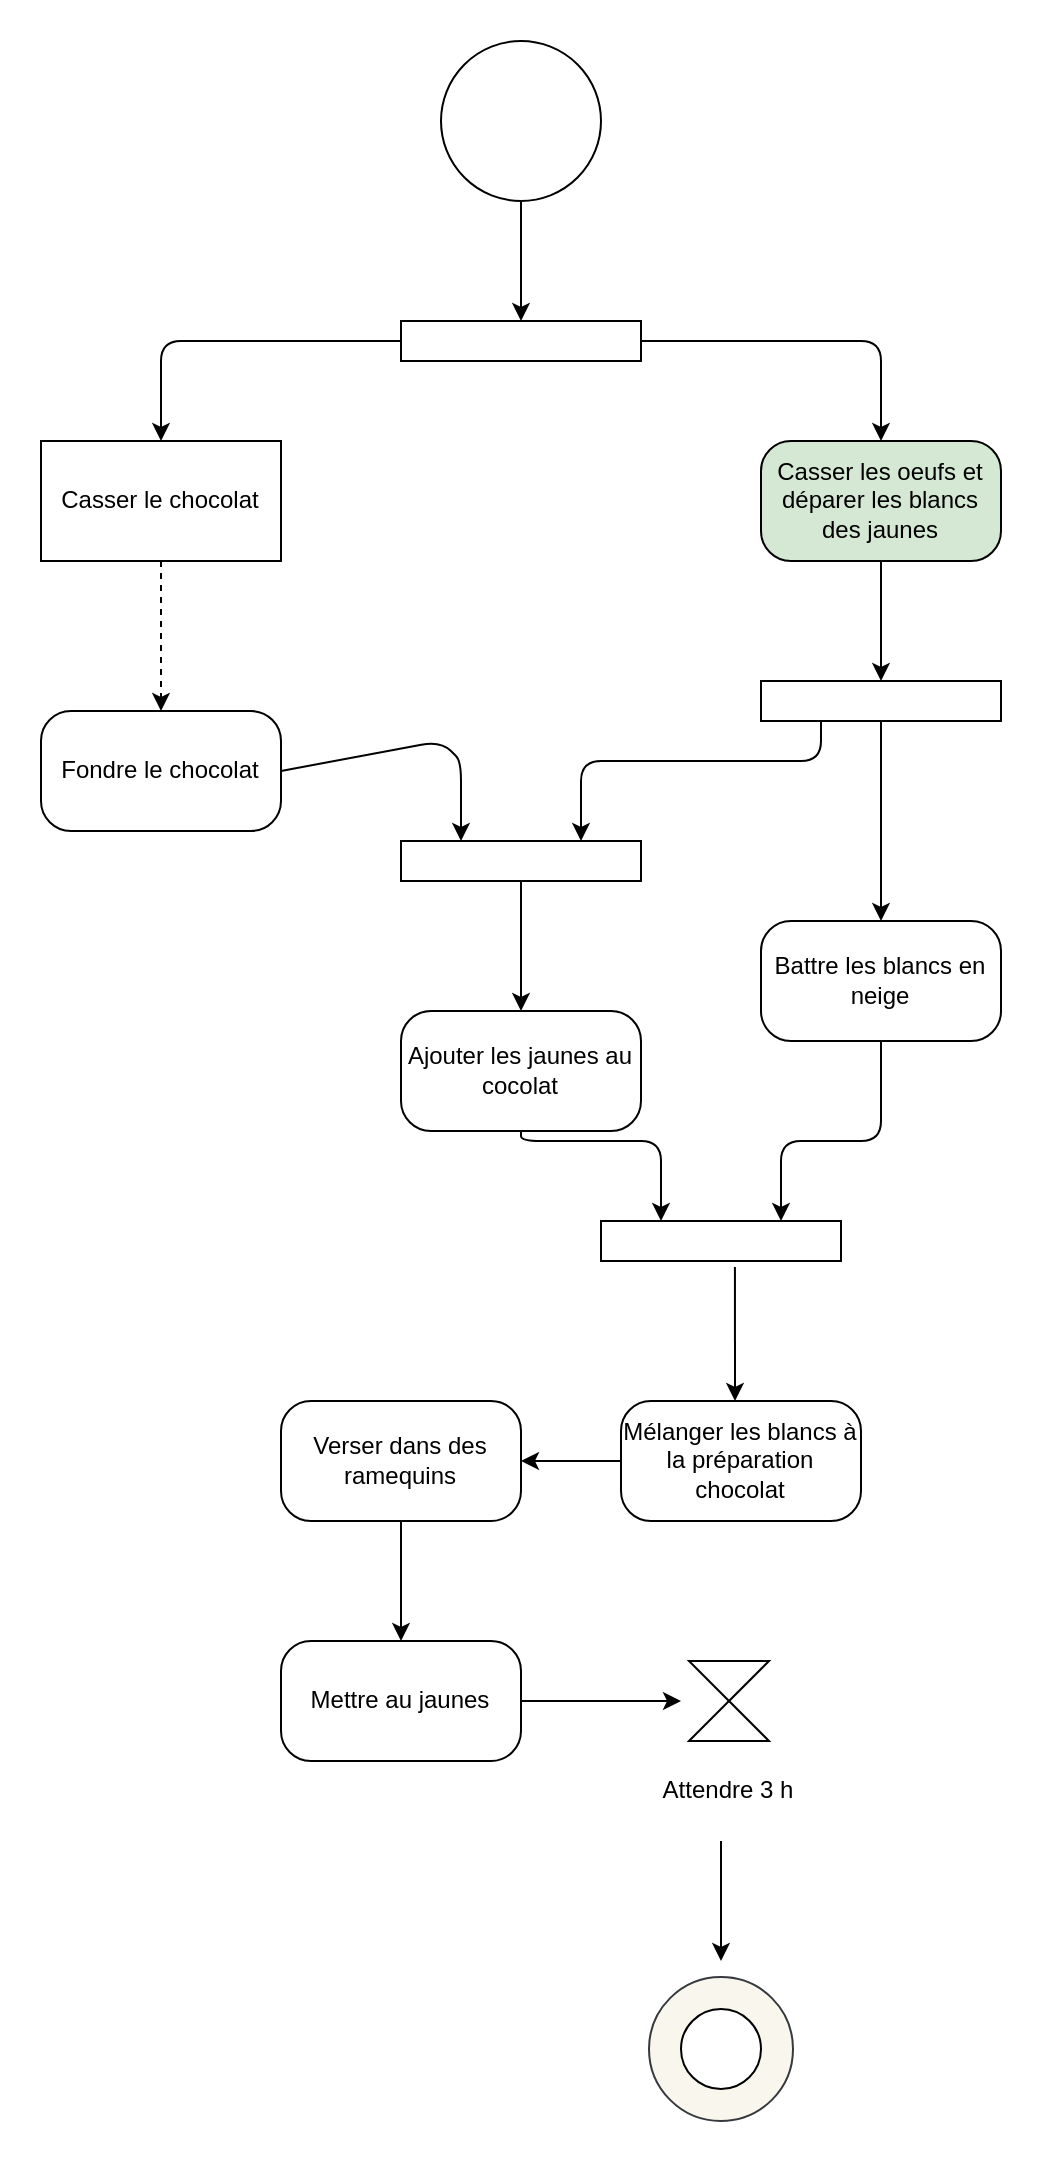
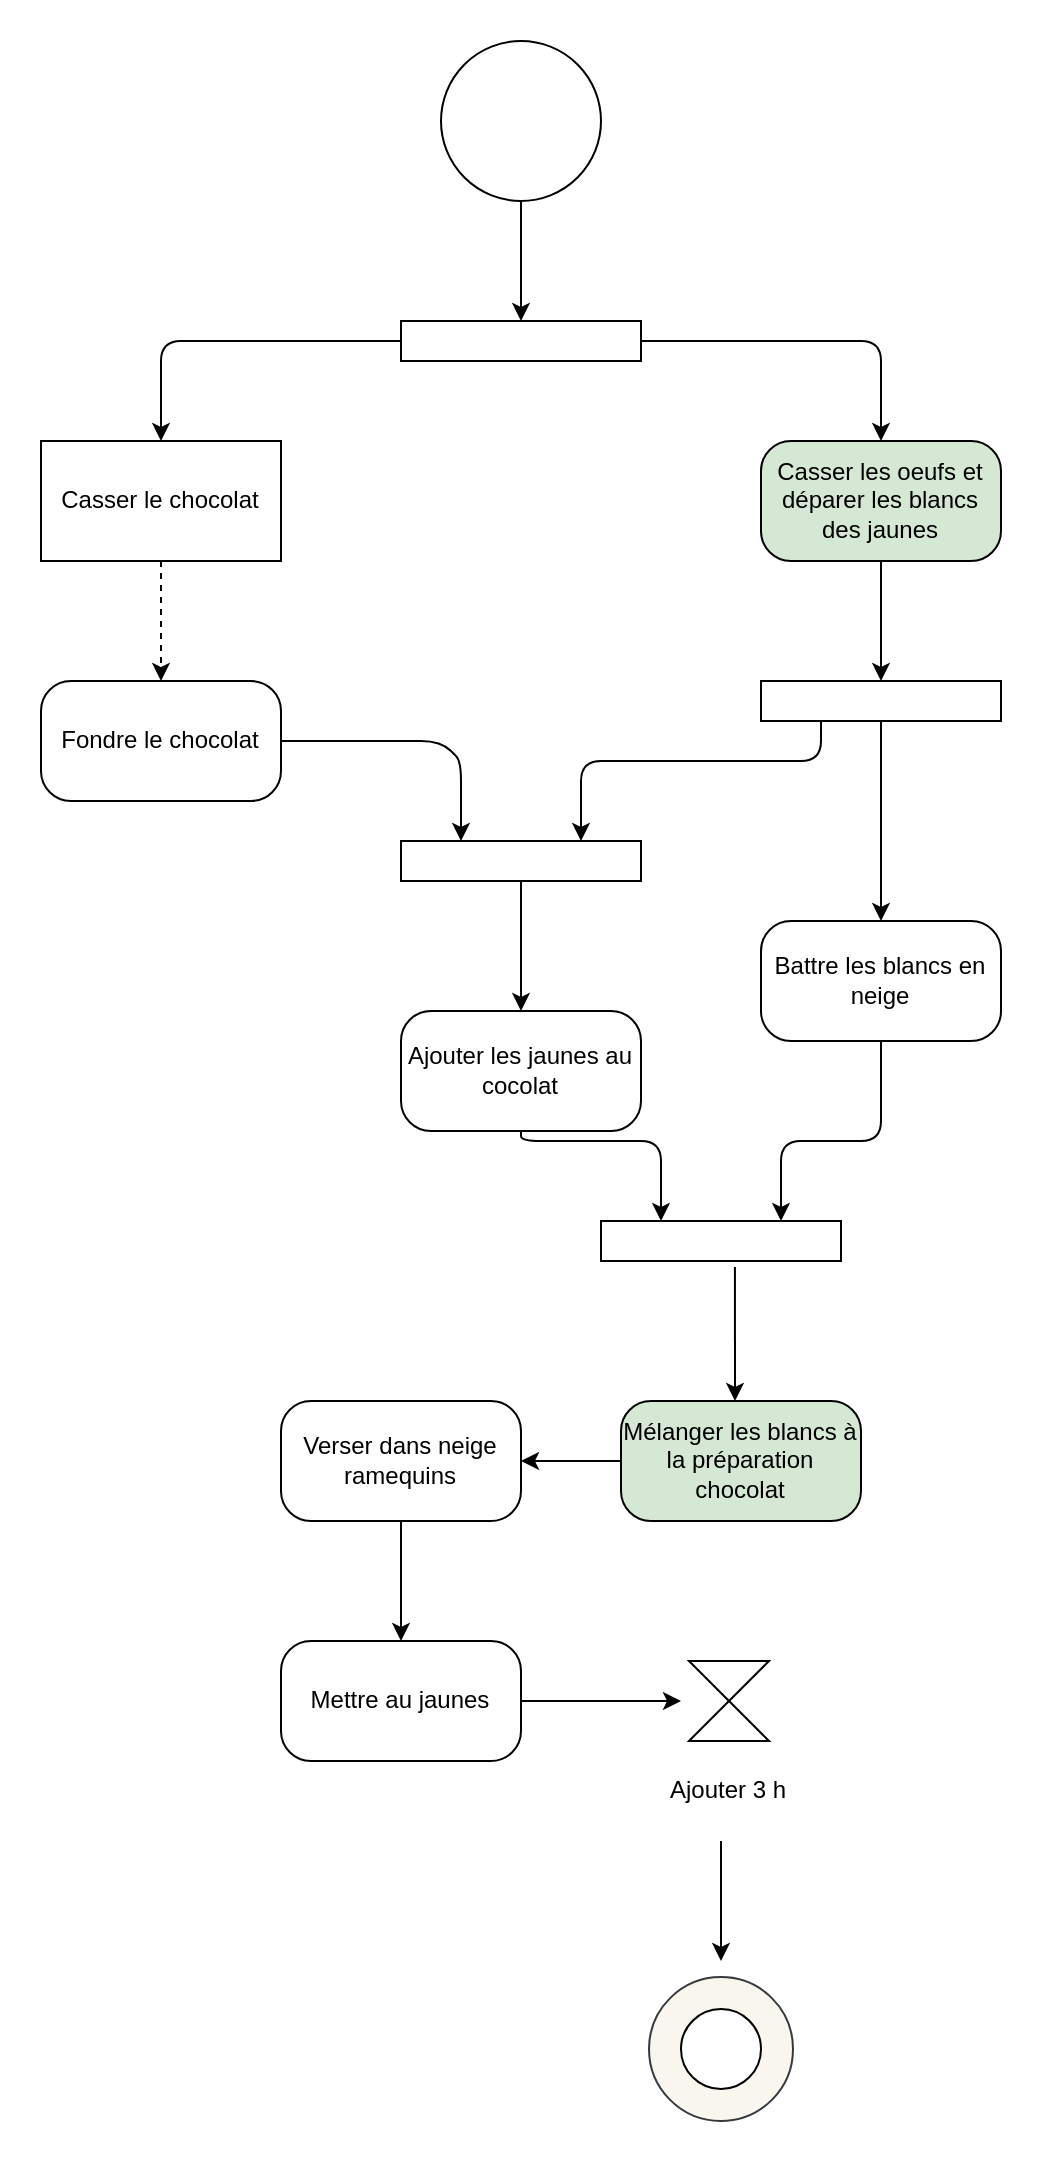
  <mxCell id="0" />
  <mxCell id="1" parent="0" />
  <mxCell id="2" value="" style="ellipse;whiteSpace=wrap;html=1;aspect=fixed;" vertex="1" parent="1"><mxGeometry x="220" y="20" width="80" height="80" as="geometry" /></mxCell>
  <mxCell id="3" value="" style="rounded=0;whiteSpace=wrap;html=1;" vertex="1" parent="1"><mxGeometry x="200" y="160" width="120" height="20" as="geometry" /></mxCell>
  <mxCell id="4" value="" style="endArrow=classic;html=1;entryX=0.5;entryY=0;entryDx=0;entryDy=0;exitX=0.5;exitY=1;exitDx=0;exitDy=0;" edge="1" parent="1" source="2" target="3"><mxGeometry width="50" height="50" relative="1" as="geometry"><mxPoint x="230" y="580" as="sourcePoint" /><mxPoint x="280" y="530" as="targetPoint" /></mxGeometry></mxCell>
  <mxCell id="5" value="Casser le chocolat" style="whiteSpace=wrap;html=1;arcSize=25;rounded=0;" vertex="1" parent="1"><mxGeometry x="20" y="220" width="120" height="60" as="geometry" /></mxCell>
  <mxCell id="6" value="Casser les oeufs et déparer les blancs des jaunes" style="rounded=1;whiteSpace=wrap;html=1;arcSize=25;fillColor=#d5e8d4;" vertex="1" parent="1"><mxGeometry x="380" y="220" width="120" height="60" as="geometry" /></mxCell>
  <mxCell id="7" value="" style="endArrow=classic;html=1;entryX=0.5;entryY=0;entryDx=0;entryDy=0;exitX=0;exitY=0.5;exitDx=0;exitDy=0;" edge="1" parent="1" source="3" target="5"><mxGeometry width="50" height="50" relative="1" as="geometry"><mxPoint x="230" y="580" as="sourcePoint" /><mxPoint x="280" y="530" as="targetPoint" /><Array as="points"><mxPoint x="80" y="170" /><mxPoint x="80" y="200" /></Array></mxGeometry></mxCell>
  <mxCell id="8" value="" style="endArrow=classic;html=1;entryX=0.5;entryY=0;entryDx=0;entryDy=0;exitX=1;exitY=0.5;exitDx=0;exitDy=0;" edge="1" parent="1" source="3" target="6"><mxGeometry width="50" height="50" relative="1" as="geometry"><mxPoint x="260" y="180" as="sourcePoint" /><mxPoint x="90" y="230" as="targetPoint" /><Array as="points"><mxPoint x="440" y="170" /><mxPoint x="440" y="200" /></Array></mxGeometry></mxCell>
- <mxCell id="9" value="Fondre le chocolat" style="rounded=1;whiteSpace=wrap;html=1;arcSize=25;" vertex="1" parent="1"><mxGeometry x="20" y="355" width="120" height="60" as="geometry" /></mxCell>
+ <mxCell id="9" value="Fondre le chocolat" style="rounded=1;whiteSpace=wrap;html=1;arcSize=25;" vertex="1" parent="1"><mxGeometry x="20" y="340" width="120" height="60" as="geometry" /></mxCell>
  <mxCell id="10" value="" style="endArrow=classic;html=1;exitX=0.5;exitY=1;exitDx=0;exitDy=0;dashed=1;" edge="1" parent="1" source="5" target="9"><mxGeometry width="50" height="50" relative="1" as="geometry"><mxPoint x="230" y="580" as="sourcePoint" /><mxPoint x="280" y="530" as="targetPoint" /></mxGeometry></mxCell>
  <mxCell id="11" value="" style="endArrow=classic;html=1;exitX=0.5;exitY=1;exitDx=0;exitDy=0;" edge="1" parent="1" source="6"><mxGeometry width="50" height="50" relative="1" as="geometry"><mxPoint x="230" y="560" as="sourcePoint" /><mxPoint x="440" y="340" as="targetPoint" /></mxGeometry></mxCell>
  <mxCell id="12" value="" style="rounded=0;whiteSpace=wrap;html=1;" vertex="1" parent="1"><mxGeometry x="380" y="340" width="120" height="20" as="geometry" /></mxCell>
  <mxCell id="13" value="" style="endArrow=classic;html=1;exitX=0.25;exitY=1;exitDx=0;exitDy=0;entryX=0.75;entryY=0;entryDx=0;entryDy=0;" edge="1" parent="1" source="12" target="14"><mxGeometry width="50" height="50" relative="1" as="geometry"><mxPoint x="230" y="560" as="sourcePoint" /><mxPoint x="280" y="510" as="targetPoint" /><Array as="points"><mxPoint x="410" y="380" /><mxPoint x="290" y="380" /></Array></mxGeometry></mxCell>
  <mxCell id="14" value="" style="rounded=0;whiteSpace=wrap;html=1;" vertex="1" parent="1"><mxGeometry x="200" y="420" width="120" height="20" as="geometry" /></mxCell>
  <mxCell id="15" value="" style="endArrow=classic;html=1;exitX=1;exitY=0.5;exitDx=0;exitDy=0;entryX=0.25;entryY=0;entryDx=0;entryDy=0;" edge="1" parent="1" source="9" target="14"><mxGeometry width="50" height="50" relative="1" as="geometry"><mxPoint x="420" y="370" as="sourcePoint" /><mxPoint x="300" y="430" as="targetPoint" /><Array as="points"><mxPoint x="220" y="370" /><mxPoint x="230" y="380" /></Array></mxGeometry></mxCell>
  <mxCell id="16" value="Battre les blancs en neige" style="rounded=1;whiteSpace=wrap;html=1;arcSize=25;" vertex="1" parent="1"><mxGeometry x="380" y="460" width="120" height="60" as="geometry" /></mxCell>
  <mxCell id="17" value="" style="endArrow=classic;html=1;entryX=0.5;entryY=0;entryDx=0;entryDy=0;exitX=0.5;exitY=1;exitDx=0;exitDy=0;" edge="1" parent="1" source="12" target="16"><mxGeometry width="50" height="50" relative="1" as="geometry"><mxPoint x="230" y="560" as="sourcePoint" /><mxPoint x="280" y="510" as="targetPoint" /></mxGeometry></mxCell>
  <mxCell id="18" value="Ajouter les jaunes au cocolat" style="rounded=1;whiteSpace=wrap;html=1;arcSize=25;" vertex="1" parent="1"><mxGeometry x="200" y="505" width="120" height="60" as="geometry" /></mxCell>
  <mxCell id="19" value="" style="endArrow=classic;html=1;exitX=0.5;exitY=1;exitDx=0;exitDy=0;entryX=0.5;entryY=0;entryDx=0;entryDy=0;" edge="1" parent="1" source="14" target="18"><mxGeometry width="50" height="50" relative="1" as="geometry"><mxPoint x="230" y="560" as="sourcePoint" /><mxPoint x="280" y="510" as="targetPoint" /></mxGeometry></mxCell>
  <mxCell id="20" value="" style="rounded=0;whiteSpace=wrap;html=1;" vertex="1" parent="1"><mxGeometry x="300" y="610" width="120" height="20" as="geometry" /></mxCell>
  <mxCell id="21" value="" style="endArrow=classic;html=1;entryX=0.25;entryY=0;entryDx=0;entryDy=0;exitX=0.5;exitY=1;exitDx=0;exitDy=0;" edge="1" parent="1" source="18" target="20"><mxGeometry width="50" height="50" relative="1" as="geometry"><mxPoint x="230" y="560" as="sourcePoint" /><mxPoint x="280" y="510" as="targetPoint" /><Array as="points"><mxPoint x="260" y="570" /><mxPoint x="330" y="570" /></Array></mxGeometry></mxCell>
  <mxCell id="22" value="" style="endArrow=classic;html=1;entryX=0.75;entryY=0;entryDx=0;entryDy=0;exitX=0.5;exitY=1;exitDx=0;exitDy=0;" edge="1" parent="1" source="16" target="20"><mxGeometry width="50" height="50" relative="1" as="geometry"><mxPoint x="230" y="560" as="sourcePoint" /><mxPoint x="280" y="510" as="targetPoint" /><Array as="points"><mxPoint x="440" y="570" /><mxPoint x="390" y="570" /></Array></mxGeometry></mxCell>
  <mxCell id="23" value="" style="endArrow=classic;html=1;exitX=0.558;exitY=1.15;exitDx=0;exitDy=0;exitPerimeter=0;" edge="1" parent="1" source="20"><mxGeometry width="50" height="50" relative="1" as="geometry"><mxPoint x="230" y="560" as="sourcePoint" /><mxPoint x="367" y="700" as="targetPoint" /></mxGeometry></mxCell>
- <mxCell id="24" value="Mélanger les blancs à la préparation chocolat" style="rounded=1;whiteSpace=wrap;html=1;arcSize=25;" vertex="1" parent="1"><mxGeometry x="310" y="700" width="120" height="60" as="geometry" /></mxCell>
+ <mxCell id="24" value="Mélanger les blancs à la préparation chocolat" style="rounded=1;whiteSpace=wrap;html=1;arcSize=25;fillColor=#d5e8d4;" vertex="1" parent="1"><mxGeometry x="310" y="700" width="120" height="60" as="geometry" /></mxCell>
  <mxCell id="25" value="" style="endArrow=classic;html=1;exitX=0;exitY=0.5;exitDx=0;exitDy=0;" edge="1" parent="1" source="24"><mxGeometry width="50" height="50" relative="1" as="geometry"><mxPoint x="230" y="540" as="sourcePoint" /><mxPoint x="260" y="730" as="targetPoint" /></mxGeometry></mxCell>
- <mxCell id="26" value="Verser dans des ramequins" style="rounded=1;whiteSpace=wrap;html=1;arcSize=25;" vertex="1" parent="1"><mxGeometry x="140" y="700" width="120" height="60" as="geometry" /></mxCell>
+ <mxCell id="26" value="Verser dans neige ramequins" style="rounded=1;whiteSpace=wrap;html=1;arcSize=25;" vertex="1" parent="1"><mxGeometry x="140" y="700" width="120" height="60" as="geometry" /></mxCell>
  <mxCell id="27" value="" style="endArrow=classic;html=1;exitX=0.5;exitY=1;exitDx=0;exitDy=0;" edge="1" parent="1" source="26"><mxGeometry width="50" height="50" relative="1" as="geometry"><mxPoint x="230" y="550" as="sourcePoint" /><mxPoint x="200" y="820" as="targetPoint" /></mxGeometry></mxCell>
  <mxCell id="28" value="Mettre au jaunes" style="rounded=1;whiteSpace=wrap;html=1;arcSize=25;" vertex="1" parent="1"><mxGeometry x="140" y="820" width="120" height="60" as="geometry" /></mxCell>
  <mxCell id="29" value="" style="endArrow=classic;html=1;exitX=1;exitY=0.5;exitDx=0;exitDy=0;" edge="1" parent="1" source="28"><mxGeometry width="50" height="50" relative="1" as="geometry"><mxPoint x="230" y="560" as="sourcePoint" /><mxPoint x="340" y="850" as="targetPoint" /></mxGeometry></mxCell>
  <mxCell id="30" value="" style="triangle;whiteSpace=wrap;html=1;rotation=90;" vertex="1" parent="1"><mxGeometry x="354" y="820" width="20" height="40" as="geometry" /></mxCell>
  <mxCell id="31" value="" style="triangle;whiteSpace=wrap;html=1;rotation=-90;" vertex="1" parent="1"><mxGeometry x="354" y="840" width="20" height="40" as="geometry" /></mxCell>
- <mxCell id="32" value="Attendre 3 h" style="text;strokeColor=none;align=center;fillColor=none;html=1;verticalAlign=middle;whiteSpace=wrap;rounded=0;" vertex="1" parent="1"><mxGeometry x="326" y="880" width="76" height="30" as="geometry" /></mxCell>
+ <mxCell id="32" value="Ajouter 3 h" style="text;strokeColor=none;align=center;fillColor=none;html=1;verticalAlign=middle;whiteSpace=wrap;rounded=0;" vertex="1" parent="1"><mxGeometry x="326" y="880" width="76" height="30" as="geometry" /></mxCell>
  <mxCell id="33" value="" style="endArrow=classic;html=1;" edge="1" parent="1"><mxGeometry width="50" height="50" relative="1" as="geometry"><mxPoint x="360" y="920" as="sourcePoint" /><mxPoint x="360" y="980" as="targetPoint" /></mxGeometry></mxCell>
  <mxCell id="34" value="" style="ellipse;whiteSpace=wrap;html=1;aspect=fixed;fillColor=#f9f7ed;strokeColor=#36393d;" vertex="1" parent="1"><mxGeometry x="324" y="988" width="72" height="72" as="geometry" /></mxCell>
  <mxCell id="35" value="" style="ellipse;whiteSpace=wrap;html=1;aspect=fixed;" vertex="1" parent="1"><mxGeometry x="340" y="1004" width="40" height="40" as="geometry" /></mxCell>
